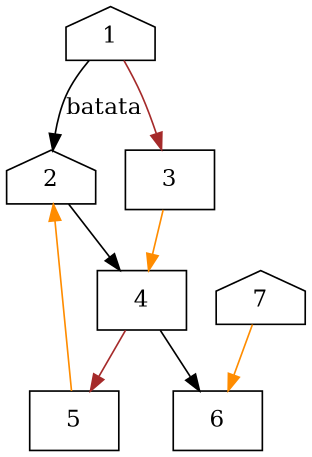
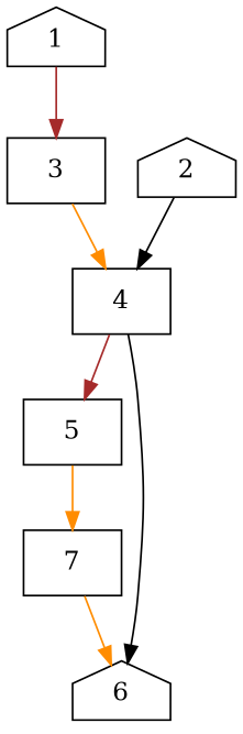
  digraph {
    node [shape=box]
    edge [color=black]
    1 [shape=house]
    2 [shape=house]
    3
    4
    5
-   6
-   7 [shape=house]
-   1 -> 2 [label=batata labeljust=left]
+   6 [shape=house]
+   7
    1 -> 3 [color=brown]
    2 -> 4
    3 -> 4 [color=darkorange]
    4 -> 5 [color=brown]
    4 -> 6
-   5 -> 2 [color=darkorange]
+   5 -> 7 [color=darkorange]
    7 -> 6 [color=darkorange]
  }
